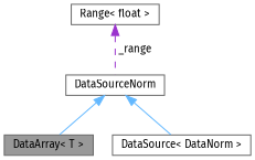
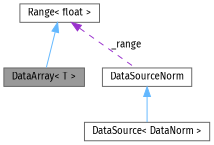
  digraph {
    fontname="Fira Sans"
    node [color=gray40 fillcolor=white fontname="Fira Sans" fontsize=10 shape=box style=filled]
    edge [color=steelblue1 dir=back fontname="Fira Sans" fontsize=10 labelfontname=Helvetica labelfontsize=10 style=solid]
    n1 [fillcolor=grey60 fontcolor=black height=0.2 label="DataArray\< T \>" width=0.4]
    n2 [height=0.2 label=DataSourceNorm width=0.4]
    n3 [height=0.2 label="DataSource\< DataNorm \>" width=0.4]
    n4 [height=0.2 label="Range\< float \>" width=0.4]
-   n2 -> n1
+   n4 -> n1
    n2 -> n3
    n4 -> n2 [color=darkorchid3 label=" _range" style=dashed]
  }
